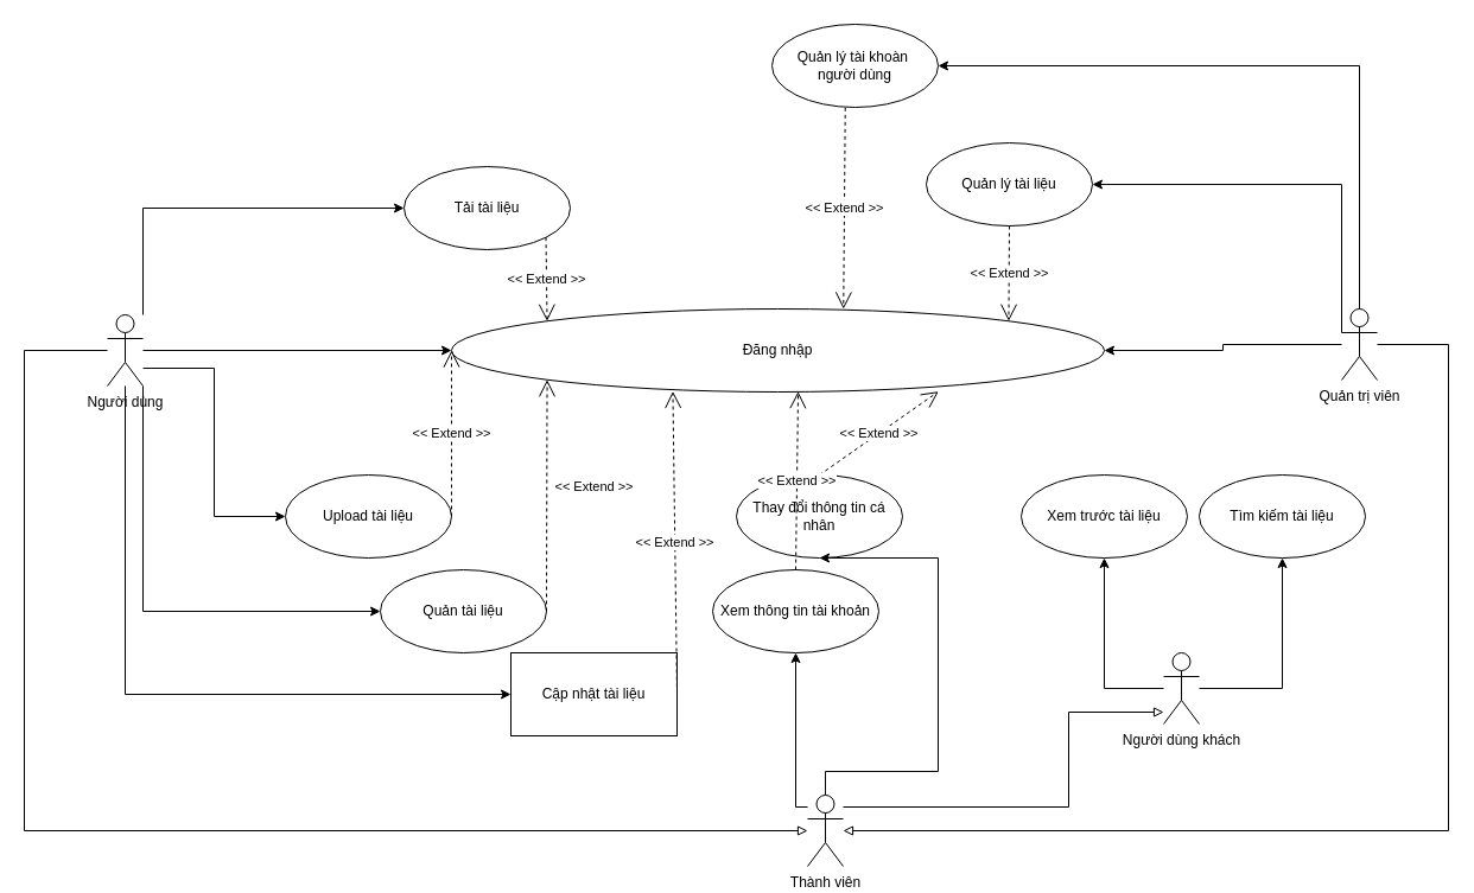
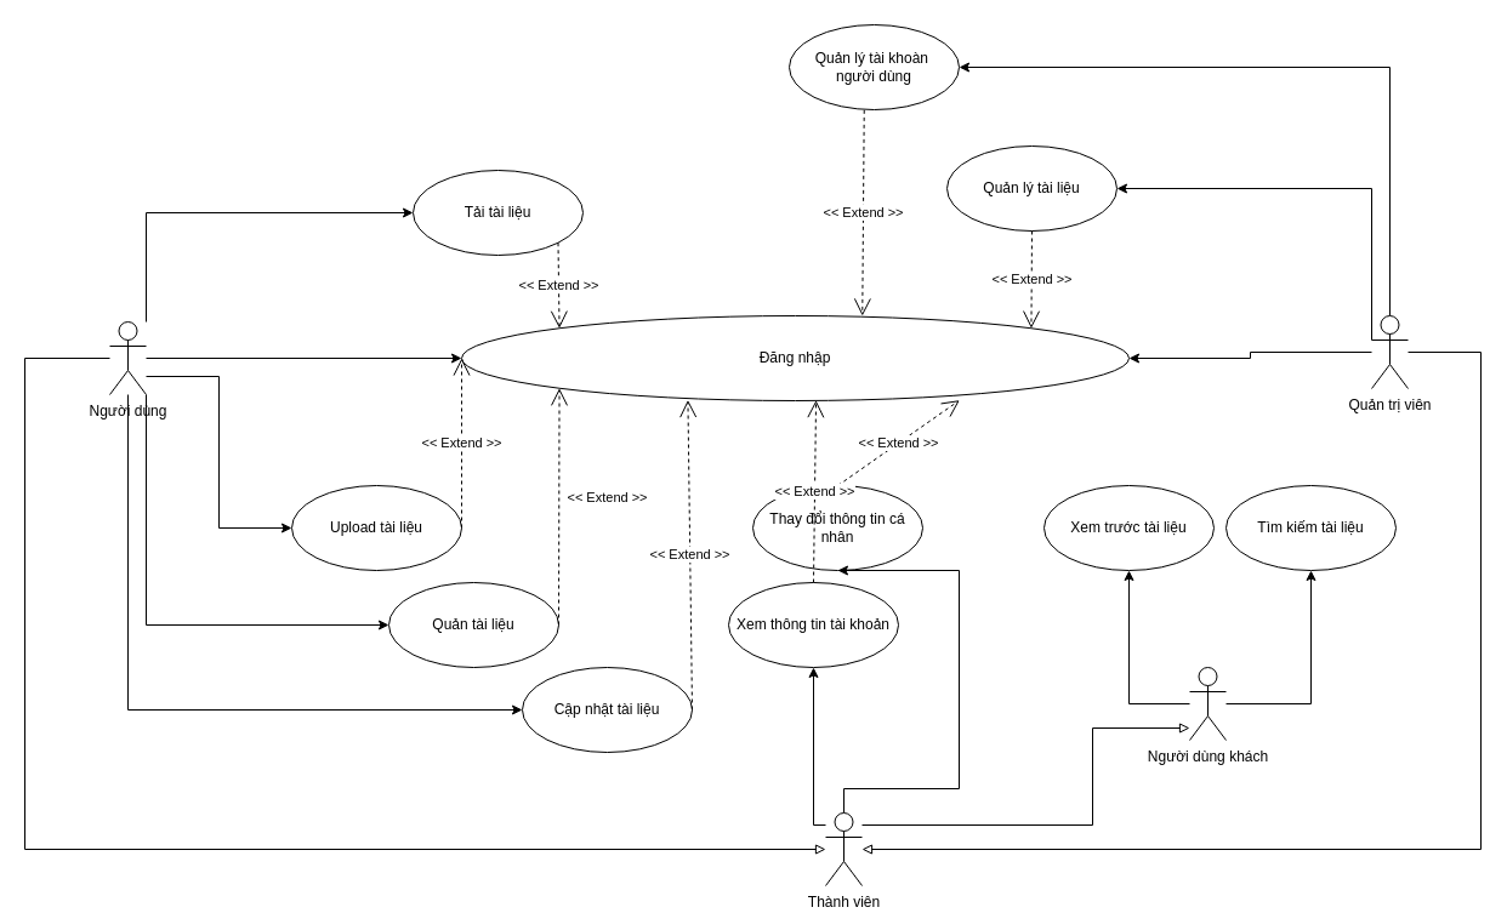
  <mxCell id="0" />
  <mxCell id="1" parent="0" />
  <mxCell id="2" style="edgeStyle=orthogonalEdgeStyle;rounded=0;orthogonalLoop=1;jettySize=auto;html=1;entryX=0;entryY=0.5;entryDx=0;entryDy=0;" edge="1" parent="1" source="8" target="19"><mxGeometry relative="1" as="geometry"><Array as="points"><mxPoint x="120" y="175" /></Array></mxGeometry></mxCell>
  <mxCell id="3" style="edgeStyle=orthogonalEdgeStyle;rounded=0;orthogonalLoop=1;jettySize=auto;html=1;entryX=0;entryY=0.5;entryDx=0;entryDy=0;" edge="1" parent="1" source="8" target="10"><mxGeometry relative="1" as="geometry"><Array as="points"><mxPoint x="180" y="310" /><mxPoint x="180" y="435" /></Array></mxGeometry></mxCell>
  <mxCell id="4" style="edgeStyle=orthogonalEdgeStyle;rounded=0;orthogonalLoop=1;jettySize=auto;html=1;entryX=0;entryY=0.5;entryDx=0;entryDy=0;" edge="1" parent="1" source="8" target="11"><mxGeometry relative="1" as="geometry"><Array as="points"><mxPoint x="120" y="515" /></Array></mxGeometry></mxCell>
  <mxCell id="5" style="edgeStyle=orthogonalEdgeStyle;rounded=0;orthogonalLoop=1;jettySize=auto;html=1;entryX=0;entryY=0.5;entryDx=0;entryDy=0;" edge="1" parent="1" source="8" target="12"><mxGeometry relative="1" as="geometry"><Array as="points"><mxPoint x="105" y="585" /></Array></mxGeometry></mxCell>
  <mxCell id="6" style="edgeStyle=orthogonalEdgeStyle;rounded=0;orthogonalLoop=1;jettySize=auto;html=1;" edge="1" parent="1" source="8" target="9"><mxGeometry relative="1" as="geometry" /></mxCell>
  <mxCell id="7" style="edgeStyle=orthogonalEdgeStyle;rounded=0;orthogonalLoop=1;jettySize=auto;html=1;endArrow=block;endFill=0;" edge="1" parent="1" source="8" target="35"><mxGeometry relative="1" as="geometry"><Array as="points"><mxPoint x="20" y="295" /><mxPoint x="20" y="700" /></Array></mxGeometry></mxCell>
  <mxCell id="8" value="Người dùng" style="shape=umlActor;verticalLabelPosition=bottom;verticalAlign=top;html=1;outlineConnect=0;" vertex="1" parent="1"><mxGeometry x="90" y="265" width="30" height="60" as="geometry" /></mxCell>
  <mxCell id="9" value="Đăng nhập" style="ellipse;whiteSpace=wrap;html=1;" vertex="1" parent="1"><mxGeometry x="380" y="260" width="550" height="70" as="geometry" /></mxCell>
  <mxCell id="10" value="Upload tài liệu" style="ellipse;whiteSpace=wrap;html=1;" vertex="1" parent="1"><mxGeometry x="240" y="400" width="140" height="70" as="geometry" /></mxCell>
  <mxCell id="11" value="Quản tài liệu" style="ellipse;whiteSpace=wrap;html=1;" vertex="1" parent="1"><mxGeometry x="320" y="480" width="140" height="70" as="geometry" /></mxCell>
- <mxCell id="12" value="Cập nhật tài liệu" style="whiteSpace=wrap;html=1;rounded=0;" vertex="1" parent="1"><mxGeometry x="430" y="550" width="140" height="70" as="geometry" /></mxCell>
+ <mxCell id="12" value="Cập nhật tài liệu" style="ellipse;whiteSpace=wrap;html=1;" vertex="1" parent="1"><mxGeometry x="430" y="550" width="140" height="70" as="geometry" /></mxCell>
  <mxCell id="13" value="Thay đổi thông tin cá nhân" style="ellipse;whiteSpace=wrap;html=1;" vertex="1" parent="1"><mxGeometry x="620" y="400" width="140" height="70" as="geometry" /></mxCell>
  <mxCell id="14" value="&amp;lt;&amp;lt; Extend &amp;gt;&amp;gt;" style="endArrow=open;endSize=12;dashed=1;html=1;rounded=0;exitX=1;exitY=0.5;exitDx=0;exitDy=0;entryX=0;entryY=0.5;entryDx=0;entryDy=0;" edge="1" parent="1" source="10" target="9"><mxGeometry width="160" relative="1" as="geometry"><mxPoint x="530" y="390" as="sourcePoint" /><mxPoint x="690" y="390" as="targetPoint" /></mxGeometry></mxCell>
  <mxCell id="15" value="&amp;lt;&amp;lt; Extend &amp;gt;&amp;gt;" style="endArrow=open;endSize=12;dashed=1;html=1;rounded=0;exitX=1;exitY=0.5;exitDx=0;exitDy=0;entryX=0;entryY=1;entryDx=0;entryDy=0;" edge="1" parent="1" source="11" target="9"><mxGeometry x="0.077" y="-40" width="160" relative="1" as="geometry"><mxPoint x="430" y="425" as="sourcePoint" /><mxPoint x="500" y="290" as="targetPoint" /><mxPoint as="offset" /></mxGeometry></mxCell>
  <mxCell id="16" value="&amp;lt;&amp;lt; Extend &amp;gt;&amp;gt;" style="endArrow=open;endSize=12;dashed=1;html=1;rounded=0;exitX=0.5;exitY=0;exitDx=0;exitDy=0;entryX=0.746;entryY=0.995;entryDx=0;entryDy=0;entryPerimeter=0;" edge="1" parent="1" source="13" target="9"><mxGeometry width="160" relative="1" as="geometry"><mxPoint x="520" y="525" as="sourcePoint" /><mxPoint x="521" y="315" as="targetPoint" /><Array as="points" /></mxGeometry></mxCell>
  <mxCell id="17" value="Quản lý tài khoàn&amp;nbsp;&lt;div&gt;người dùng&lt;/div&gt;" style="ellipse;whiteSpace=wrap;html=1;" vertex="1" parent="1"><mxGeometry x="650" y="20" width="140" height="70" as="geometry" /></mxCell>
  <mxCell id="18" value="&amp;lt;&amp;lt; Extend &amp;gt;&amp;gt;" style="endArrow=open;endSize=12;dashed=1;html=1;rounded=0;exitX=0.441;exitY=1.005;exitDx=0;exitDy=0;entryX=0.255;entryY=0.07;entryDx=0;entryDy=0;entryPerimeter=0;exitPerimeter=0;" edge="1" parent="1" source="17"><mxGeometry width="160" relative="1" as="geometry"><mxPoint x="680" y="75.1" as="sourcePoint" /><mxPoint x="710.25" y="260" as="targetPoint" /></mxGeometry></mxCell>
  <mxCell id="19" value="Tải tài liệu" style="ellipse;whiteSpace=wrap;html=1;" vertex="1" parent="1"><mxGeometry x="340" y="140" width="140" height="70" as="geometry" /></mxCell>
  <mxCell id="20" value="&amp;lt;&amp;lt; Extend &amp;gt;&amp;gt;" style="endArrow=open;endSize=12;dashed=1;html=1;rounded=0;exitX=1;exitY=1;exitDx=0;exitDy=0;entryX=0;entryY=0;entryDx=0;entryDy=0;" edge="1" parent="1" source="19" target="9"><mxGeometry width="160" relative="1" as="geometry"><mxPoint x="522" y="60" as="sourcePoint" /><mxPoint x="520" y="255" as="targetPoint" /></mxGeometry></mxCell>
  <mxCell id="21" value="&amp;lt;&amp;lt; Extend &amp;gt;&amp;gt;" style="endArrow=open;endSize=12;dashed=1;html=1;rounded=0;exitX=1;exitY=0.5;exitDx=0;exitDy=0;entryX=0.339;entryY=0.992;entryDx=0;entryDy=0;entryPerimeter=0;" edge="1" parent="1" source="12" target="9"><mxGeometry width="160" relative="1" as="geometry"><mxPoint x="582" y="558" as="sourcePoint" /><mxPoint x="580" y="362" as="targetPoint" /></mxGeometry></mxCell>
  <mxCell id="22" style="edgeStyle=orthogonalEdgeStyle;rounded=0;orthogonalLoop=1;jettySize=auto;html=1;entryX=1;entryY=0.5;entryDx=0;entryDy=0;" edge="1" parent="1" source="25" target="17"><mxGeometry relative="1" as="geometry"><Array as="points"><mxPoint x="1145" y="55" /></Array></mxGeometry></mxCell>
  <mxCell id="23" style="edgeStyle=orthogonalEdgeStyle;rounded=0;orthogonalLoop=1;jettySize=auto;html=1;" edge="1" parent="1" source="25" target="9"><mxGeometry relative="1" as="geometry" /></mxCell>
  <mxCell id="24" style="edgeStyle=orthogonalEdgeStyle;rounded=0;orthogonalLoop=1;jettySize=auto;html=1;exitX=0;exitY=0.333;exitDx=0;exitDy=0;exitPerimeter=0;entryX=1;entryY=0.5;entryDx=0;entryDy=0;" edge="1" parent="1" source="25" target="30"><mxGeometry relative="1" as="geometry"><Array as="points"><mxPoint x="1130" y="155" /></Array></mxGeometry></mxCell>
  <mxCell id="25" value="Quản trị viên" style="shape=umlActor;verticalLabelPosition=bottom;verticalAlign=top;html=1;outlineConnect=0;" vertex="1" parent="1"><mxGeometry x="1130" y="260" width="30" height="60" as="geometry" /></mxCell>
  <mxCell id="26" value="Xem thông tin tài khoản" style="ellipse;whiteSpace=wrap;html=1;" vertex="1" parent="1"><mxGeometry x="600" y="480" width="140" height="70" as="geometry" /></mxCell>
  <mxCell id="27" value="&amp;lt;&amp;lt; Extend &amp;gt;&amp;gt;" style="endArrow=open;endSize=12;dashed=1;html=1;rounded=0;exitX=0.5;exitY=0;exitDx=0;exitDy=0;entryX=0.531;entryY=0.995;entryDx=0;entryDy=0;entryPerimeter=0;" edge="1" parent="1" source="26" target="9"><mxGeometry width="160" relative="1" as="geometry"><mxPoint x="697" y="629" as="sourcePoint" /><mxPoint x="681" y="400" as="targetPoint" /><Array as="points" /></mxGeometry></mxCell>
  <mxCell id="28" value="Tìm kiếm tài liệu" style="ellipse;whiteSpace=wrap;html=1;" vertex="1" parent="1"><mxGeometry x="1010" y="400" width="140" height="70" as="geometry" /></mxCell>
  <mxCell id="29" value="Xem trước tài liệu" style="ellipse;whiteSpace=wrap;html=1;" vertex="1" parent="1"><mxGeometry x="860" y="400" width="140" height="70" as="geometry" /></mxCell>
  <mxCell id="30" value="Quản lý tài liệu" style="ellipse;whiteSpace=wrap;html=1;" vertex="1" parent="1"><mxGeometry x="780" y="120" width="140" height="70" as="geometry" /></mxCell>
  <mxCell id="31" value="&amp;lt;&amp;lt; Extend &amp;gt;&amp;gt;" style="endArrow=open;endSize=12;dashed=1;html=1;rounded=0;exitX=0.5;exitY=1;exitDx=0;exitDy=0;entryX=1;entryY=0;entryDx=0;entryDy=0;" edge="1" parent="1" source="30" target="9"><mxGeometry width="160" relative="1" as="geometry"><mxPoint x="722" y="100" as="sourcePoint" /><mxPoint x="720.25" y="270" as="targetPoint" /></mxGeometry></mxCell>
  <mxCell id="32" style="edgeStyle=orthogonalEdgeStyle;rounded=0;orthogonalLoop=1;jettySize=auto;html=1;endArrow=block;endFill=0;" edge="1" parent="1" source="35" target="38"><mxGeometry relative="1" as="geometry"><Array as="points"><mxPoint x="900" y="680" /><mxPoint x="900" y="600" /></Array></mxGeometry></mxCell>
  <mxCell id="33" style="edgeStyle=orthogonalEdgeStyle;rounded=0;orthogonalLoop=1;jettySize=auto;html=1;entryX=0.5;entryY=1;entryDx=0;entryDy=0;" edge="1" parent="1" source="35" target="26"><mxGeometry relative="1" as="geometry"><Array as="points"><mxPoint x="670" y="680" /></Array></mxGeometry></mxCell>
  <mxCell id="34" style="edgeStyle=orthogonalEdgeStyle;rounded=0;orthogonalLoop=1;jettySize=auto;html=1;entryX=0.5;entryY=1;entryDx=0;entryDy=0;" edge="1" parent="1" source="35" target="13"><mxGeometry relative="1" as="geometry"><Array as="points"><mxPoint x="695" y="650" /><mxPoint x="790" y="650" /></Array></mxGeometry></mxCell>
  <mxCell id="35" value="Thành viên" style="shape=umlActor;verticalLabelPosition=bottom;verticalAlign=top;html=1;outlineConnect=0;" vertex="1" parent="1"><mxGeometry x="680" y="670" width="30" height="60" as="geometry" /></mxCell>
  <mxCell id="36" style="edgeStyle=orthogonalEdgeStyle;rounded=0;orthogonalLoop=1;jettySize=auto;html=1;" edge="1" parent="1" source="38" target="29"><mxGeometry relative="1" as="geometry"><Array as="points"><mxPoint x="930" y="580" /></Array></mxGeometry></mxCell>
  <mxCell id="37" style="edgeStyle=orthogonalEdgeStyle;rounded=0;orthogonalLoop=1;jettySize=auto;html=1;entryX=0.5;entryY=1;entryDx=0;entryDy=0;" edge="1" parent="1" source="38" target="28"><mxGeometry relative="1" as="geometry"><Array as="points"><mxPoint x="1080" y="580" /></Array></mxGeometry></mxCell>
  <mxCell id="38" value="Người dùng khách" style="shape=umlActor;verticalLabelPosition=bottom;verticalAlign=top;html=1;outlineConnect=0;" vertex="1" parent="1"><mxGeometry x="980" y="550" width="30" height="60" as="geometry" /></mxCell>
  <mxCell id="39" style="edgeStyle=orthogonalEdgeStyle;rounded=0;orthogonalLoop=1;jettySize=auto;html=1;entryX=1;entryY=0.333;entryDx=0;entryDy=0;entryPerimeter=0;endArrow=block;endFill=0;" edge="1" parent="1" source="25"><mxGeometry relative="1" as="geometry"><mxPoint x="1160" y="300" as="sourcePoint" /><mxPoint x="710" y="700" as="targetPoint" /><Array as="points"><mxPoint x="1220" y="290" /><mxPoint x="1220" y="700" /></Array></mxGeometry></mxCell>
